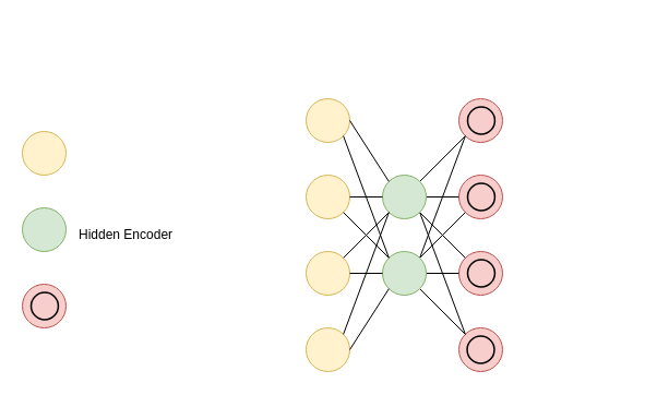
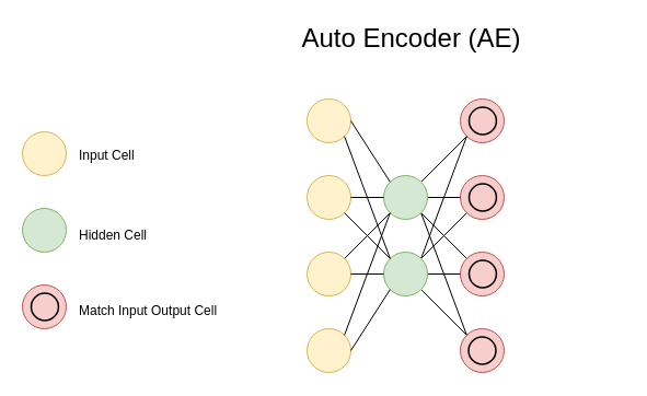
  <mxCell id="0" />
  <mxCell id="1" parent="0" />
+ <mxCell id="2" value="&lt;font style=&quot;font-size: 24px;&quot;&gt;Auto Encoder (AE)&lt;/font&gt;" style="text;html=1;strokeColor=none;fillColor=none;align=center;verticalAlign=middle;whiteSpace=wrap;rounded=0;shadow=1;strokeWidth=1.5;" parent="1" vertex="1"><mxGeometry x="182" y="20" width="387" height="30" as="geometry" /></mxCell>
  <mxCell id="3" value="" style="group" parent="1" vertex="1" connectable="0"><mxGeometry x="420" y="90" width="40" height="40" as="geometry" /></mxCell>
  <mxCell id="4" value="" style="ellipse;whiteSpace=wrap;html=1;aspect=fixed;strokeColor=#b85450;fillColor=#f8cecc;" parent="3" vertex="1"><mxGeometry width="40" height="40" as="geometry" /></mxCell>
  <mxCell id="5" value="" style="ellipse;whiteSpace=wrap;html=1;aspect=fixed;fillColor=none;strokeWidth=1.5;" parent="3" vertex="1"><mxGeometry x="8" y="7.53" width="24.93" height="24.93" as="geometry" /></mxCell>
  <mxCell id="6" value="" style="group" parent="1" vertex="1" connectable="0"><mxGeometry x="420" y="160" width="40" height="40" as="geometry" /></mxCell>
  <mxCell id="7" value="" style="ellipse;whiteSpace=wrap;html=1;aspect=fixed;strokeColor=#b85450;fillColor=#f8cecc;" parent="6" vertex="1"><mxGeometry width="40" height="40" as="geometry" /></mxCell>
  <mxCell id="8" value="" style="ellipse;whiteSpace=wrap;html=1;aspect=fixed;fillColor=none;strokeWidth=1.5;" parent="6" vertex="1"><mxGeometry x="8" y="7.53" width="24.93" height="24.93" as="geometry" /></mxCell>
  <mxCell id="9" value="" style="group" parent="1" vertex="1" connectable="0"><mxGeometry x="420" y="230" width="40" height="40" as="geometry" /></mxCell>
  <mxCell id="10" value="" style="ellipse;whiteSpace=wrap;html=1;aspect=fixed;strokeColor=#b85450;fillColor=#f8cecc;" parent="9" vertex="1"><mxGeometry width="40" height="40" as="geometry" /></mxCell>
  <mxCell id="11" value="" style="ellipse;whiteSpace=wrap;html=1;aspect=fixed;fillColor=none;strokeWidth=1.5;" parent="9" vertex="1"><mxGeometry x="8" y="7.53" width="24.93" height="24.93" as="geometry" /></mxCell>
  <mxCell id="12" value="" style="group" parent="1" vertex="1" connectable="0"><mxGeometry x="420" y="300" width="40" height="40" as="geometry" /></mxCell>
  <mxCell id="13" value="" style="ellipse;whiteSpace=wrap;html=1;aspect=fixed;strokeColor=#b85450;fillColor=#f8cecc;" parent="12" vertex="1"><mxGeometry width="40" height="40" as="geometry" /></mxCell>
  <mxCell id="14" value="" style="ellipse;whiteSpace=wrap;html=1;aspect=fixed;fillColor=none;strokeWidth=1.5;" parent="12" vertex="1"><mxGeometry x="7.535" y="7.53" width="24.93" height="24.93" as="geometry" /></mxCell>
  <mxCell id="15" value="" style="endArrow=none;html=1;rounded=0;fontSize=24;entryX=0;entryY=1;entryDx=0;entryDy=0;exitX=1;exitY=0;exitDx=0;exitDy=0;" parent="1" source="28" target="4" edge="1"><mxGeometry width="50" height="50" relative="1" as="geometry"><mxPoint x="380" y="130" as="sourcePoint" /><mxPoint x="270" y="260" as="targetPoint" /></mxGeometry></mxCell>
  <mxCell id="16" value="" style="endArrow=none;html=1;rounded=0;fontSize=24;entryX=0;entryY=0.5;entryDx=0;entryDy=0;exitX=1;exitY=0.5;exitDx=0;exitDy=0;" parent="1" source="28" target="7" edge="1"><mxGeometry width="50" height="50" relative="1" as="geometry"><mxPoint x="400" y="180" as="sourcePoint" /><mxPoint x="435.858" y="134.142" as="targetPoint" /></mxGeometry></mxCell>
  <mxCell id="17" value="" style="endArrow=none;html=1;rounded=0;fontSize=24;exitX=1;exitY=1;exitDx=0;exitDy=0;" parent="1" source="28" target="10" edge="1"><mxGeometry width="50" height="50" relative="1" as="geometry"><mxPoint x="400" y="190" as="sourcePoint" /><mxPoint x="430" y="190" as="targetPoint" /></mxGeometry></mxCell>
  <mxCell id="18" value="" style="endArrow=none;html=1;rounded=0;fontSize=24;exitX=1;exitY=1;exitDx=0;exitDy=0;entryX=0;entryY=0;entryDx=0;entryDy=0;" parent="1" source="28" target="13" edge="1"><mxGeometry width="50" height="50" relative="1" as="geometry"><mxPoint x="394.142" y="204.142" as="sourcePoint" /><mxPoint x="435.858" y="245.858" as="targetPoint" /></mxGeometry></mxCell>
  <mxCell id="19" value="" style="endArrow=none;html=1;rounded=0;fontSize=24;exitX=1;exitY=1;exitDx=0;exitDy=0;entryX=0;entryY=0;entryDx=0;entryDy=0;" parent="1" source="30" target="13" edge="1"><mxGeometry width="50" height="50" relative="1" as="geometry"><mxPoint x="394.142" y="204.142" as="sourcePoint" /><mxPoint x="435.858" y="315.858" as="targetPoint" /></mxGeometry></mxCell>
  <mxCell id="20" value="" style="endArrow=none;html=1;rounded=0;fontSize=24;entryX=0;entryY=0.5;entryDx=0;entryDy=0;" parent="1" target="10" edge="1"><mxGeometry width="50" height="50" relative="1" as="geometry"><mxPoint x="390" y="250" as="sourcePoint" /><mxPoint x="435.858" y="315.858" as="targetPoint" /></mxGeometry></mxCell>
  <mxCell id="21" value="" style="endArrow=none;html=1;rounded=0;fontSize=24;entryX=0;entryY=1;entryDx=0;entryDy=0;exitX=1;exitY=0;exitDx=0;exitDy=0;" parent="1" source="30" target="7" edge="1"><mxGeometry width="50" height="50" relative="1" as="geometry"><mxPoint x="400" y="260" as="sourcePoint" /><mxPoint x="430" y="260" as="targetPoint" /></mxGeometry></mxCell>
  <mxCell id="22" value="" style="endArrow=none;html=1;rounded=0;fontSize=24;entryX=0;entryY=1;entryDx=0;entryDy=0;exitX=1;exitY=0;exitDx=0;exitDy=0;" parent="1" source="30" target="4" edge="1"><mxGeometry width="50" height="50" relative="1" as="geometry"><mxPoint x="394.142" y="245.858" as="sourcePoint" /><mxPoint x="435.858" y="204.142" as="targetPoint" /></mxGeometry></mxCell>
  <mxCell id="23" value="" style="ellipse;whiteSpace=wrap;html=1;aspect=fixed;strokeColor=#d6b656;fillColor=#fff2cc;" parent="1" vertex="1"><mxGeometry x="280" y="90" width="40" height="40" as="geometry" /></mxCell>
  <mxCell id="24" value="" style="ellipse;whiteSpace=wrap;html=1;aspect=fixed;strokeColor=#d6b656;fillColor=#fff2cc;" parent="1" vertex="1"><mxGeometry x="280" y="160" width="40" height="40" as="geometry" /></mxCell>
  <mxCell id="25" value="" style="ellipse;whiteSpace=wrap;html=1;aspect=fixed;strokeColor=#d6b656;fillColor=#fff2cc;" parent="1" vertex="1"><mxGeometry x="280" y="230" width="40" height="40" as="geometry" /></mxCell>
  <mxCell id="26" value="" style="ellipse;whiteSpace=wrap;html=1;aspect=fixed;strokeColor=#d6b656;fillColor=#fff2cc;" parent="1" vertex="1"><mxGeometry x="280" y="300" width="40" height="40" as="geometry" /></mxCell>
  <mxCell id="27" value="" style="group" parent="1" vertex="1" connectable="0"><mxGeometry x="350" y="160" width="40" height="40" as="geometry" /></mxCell>
  <mxCell id="28" value="" style="ellipse;whiteSpace=wrap;html=1;aspect=fixed;strokeColor=#82b366;fillColor=#d5e8d4;" parent="27" vertex="1"><mxGeometry width="40" height="40" as="geometry" /></mxCell>
  <mxCell id="29" value="" style="group" parent="1" vertex="1" connectable="0"><mxGeometry x="350" y="230" width="40" height="40" as="geometry" /></mxCell>
  <mxCell id="30" value="" style="ellipse;whiteSpace=wrap;html=1;aspect=fixed;strokeColor=#82b366;fillColor=#d5e8d4;" parent="29" vertex="1"><mxGeometry width="40" height="40" as="geometry" /></mxCell>
  <mxCell id="31" value="" style="endArrow=none;html=1;rounded=0;fontSize=24;exitX=1;exitY=0.5;exitDx=0;exitDy=0;entryX=0;entryY=0.5;entryDx=0;entryDy=0;" parent="1" source="24" target="28" edge="1"><mxGeometry width="50" height="50" relative="1" as="geometry"><mxPoint x="254.142" y="245.858" as="sourcePoint" /><mxPoint x="340" y="120" as="targetPoint" /></mxGeometry></mxCell>
  <mxCell id="32" value="" style="endArrow=none;html=1;rounded=0;fontSize=24;exitX=1;exitY=0.5;exitDx=0;exitDy=0;entryX=0;entryY=0;entryDx=0;entryDy=0;" parent="1" source="23" target="28" edge="1"><mxGeometry width="50" height="50" relative="1" as="geometry"><mxPoint x="330" y="190" as="sourcePoint" /><mxPoint x="360" y="190" as="targetPoint" /></mxGeometry></mxCell>
  <mxCell id="33" value="" style="endArrow=none;html=1;rounded=0;fontSize=24;entryX=0;entryY=0;entryDx=0;entryDy=0;exitX=1;exitY=1;exitDx=0;exitDy=0;" parent="1" source="23" target="30" edge="1"><mxGeometry width="50" height="50" relative="1" as="geometry"><mxPoint x="320" y="110" as="sourcePoint" /><mxPoint x="365.858" y="175.858" as="targetPoint" /></mxGeometry></mxCell>
  <mxCell id="34" value="" style="endArrow=none;html=1;rounded=0;fontSize=24;entryX=0;entryY=0;entryDx=0;entryDy=0;exitX=1;exitY=1;exitDx=0;exitDy=0;" parent="1" source="24" target="30" edge="1"><mxGeometry width="50" height="50" relative="1" as="geometry"><mxPoint x="330" y="120" as="sourcePoint" /><mxPoint x="365.858" y="245.858" as="targetPoint" /></mxGeometry></mxCell>
  <mxCell id="35" value="" style="endArrow=none;html=1;rounded=0;fontSize=24;entryX=0;entryY=1;entryDx=0;entryDy=0;exitX=1;exitY=0;exitDx=0;exitDy=0;" parent="1" source="25" target="28" edge="1"><mxGeometry width="50" height="50" relative="1" as="geometry"><mxPoint x="324.142" y="204.142" as="sourcePoint" /><mxPoint x="365.858" y="245.858" as="targetPoint" /></mxGeometry></mxCell>
  <mxCell id="36" value="" style="endArrow=none;html=1;rounded=0;fontSize=24;entryX=0;entryY=0.5;entryDx=0;entryDy=0;exitX=1;exitY=0.5;exitDx=0;exitDy=0;" parent="1" source="25" target="30" edge="1"><mxGeometry width="50" height="50" relative="1" as="geometry"><mxPoint x="324.142" y="245.858" as="sourcePoint" /><mxPoint x="365.858" y="204.142" as="targetPoint" /></mxGeometry></mxCell>
  <mxCell id="37" value="" style="endArrow=none;html=1;rounded=0;fontSize=24;exitX=1;exitY=0.5;exitDx=0;exitDy=0;entryX=0;entryY=1;entryDx=0;entryDy=0;" parent="1" source="26" target="30" edge="1"><mxGeometry width="50" height="50" relative="1" as="geometry"><mxPoint x="330" y="260" as="sourcePoint" /><mxPoint x="360" y="280" as="targetPoint" /></mxGeometry></mxCell>
  <mxCell id="38" value="" style="endArrow=none;html=1;rounded=0;fontSize=24;exitX=1;exitY=0;exitDx=0;exitDy=0;entryX=0;entryY=1;entryDx=0;entryDy=0;" parent="1" source="26" target="28" edge="1"><mxGeometry width="50" height="50" relative="1" as="geometry"><mxPoint x="330" y="330" as="sourcePoint" /><mxPoint x="365.858" y="274.142" as="targetPoint" /></mxGeometry></mxCell>
  <mxCell id="39" value="" style="group" parent="1" vertex="1" connectable="0"><mxGeometry x="20" y="120" width="180" height="180" as="geometry" /></mxCell>
  <mxCell id="40" value="" style="group" parent="39" vertex="1" connectable="0"><mxGeometry y="140" width="40" height="40" as="geometry" /></mxCell>
  <mxCell id="41" value="" style="ellipse;whiteSpace=wrap;html=1;aspect=fixed;strokeColor=#b85450;fillColor=#f8cecc;" parent="40" vertex="1"><mxGeometry width="40" height="40" as="geometry" /></mxCell>
  <mxCell id="42" value="" style="ellipse;whiteSpace=wrap;html=1;aspect=fixed;fillColor=none;strokeWidth=1.5;" parent="40" vertex="1"><mxGeometry x="8" y="7.53" width="24.93" height="24.93" as="geometry" /></mxCell>
+ <mxCell id="43" value="&lt;font style=&quot;font-size: 12px;&quot;&gt;Match Input Output Cell&lt;/font&gt;" style="text;html=1;strokeColor=none;fillColor=none;align=left;verticalAlign=middle;whiteSpace=wrap;rounded=0;shadow=1;strokeWidth=1.5;fontSize=24;" parent="39" vertex="1"><mxGeometry x="50" y="145" width="130" height="30" as="geometry" /></mxCell>
  <mxCell id="44" value="" style="ellipse;whiteSpace=wrap;html=1;aspect=fixed;strokeColor=#82b366;fillColor=#d5e8d4;" parent="39" vertex="1"><mxGeometry y="70" width="40" height="40" as="geometry" /></mxCell>
  <mxCell id="45" value="" style="group" parent="39" vertex="1" connectable="0"><mxGeometry width="40" height="40" as="geometry" /></mxCell>
  <mxCell id="46" value="" style="ellipse;whiteSpace=wrap;html=1;aspect=fixed;strokeColor=#d6b656;fillColor=#fff2cc;" parent="45" vertex="1"><mxGeometry width="40" height="40" as="geometry" /></mxCell>
- <mxCell id="47" value="&lt;font style=&quot;font-size: 12px;&quot;&gt;Hidden Encoder&lt;/font&gt;" style="text;html=1;strokeColor=none;fillColor=none;align=left;verticalAlign=middle;whiteSpace=wrap;rounded=0;shadow=1;strokeWidth=1.5;fontSize=24;" parent="39" vertex="1"><mxGeometry x="50" y="76" width="130" height="30" as="geometry" /></mxCell>
+ <mxCell id="47" value="&lt;font style=&quot;font-size: 12px;&quot;&gt;Hidden Cell&lt;/font&gt;" style="text;html=1;strokeColor=none;fillColor=none;align=left;verticalAlign=middle;whiteSpace=wrap;rounded=0;shadow=1;strokeWidth=1.5;fontSize=24;" parent="39" vertex="1"><mxGeometry x="50" y="76" width="130" height="30" as="geometry" /></mxCell>
+ <mxCell id="48" value="&lt;font style=&quot;font-size: 12px;&quot;&gt;Input Cell&lt;/font&gt;" style="text;html=1;strokeColor=none;fillColor=none;align=left;verticalAlign=middle;whiteSpace=wrap;rounded=0;shadow=1;strokeWidth=1.5;fontSize=24;" parent="39" vertex="1"><mxGeometry x="50" y="3" width="130" height="30" as="geometry" /></mxCell>
